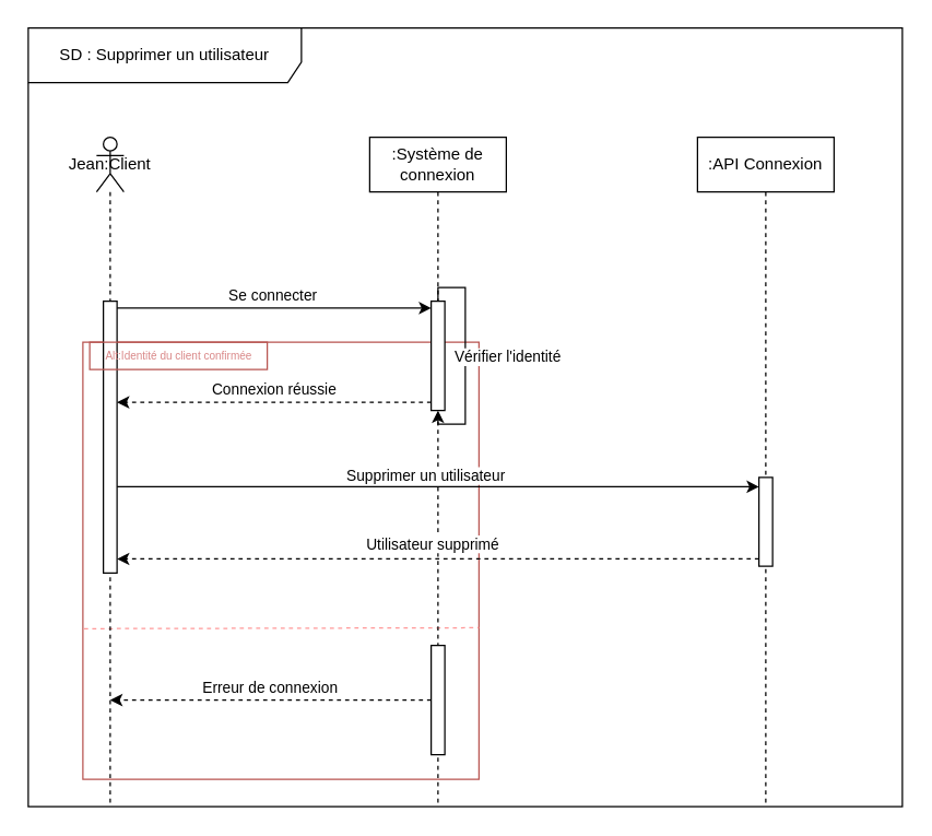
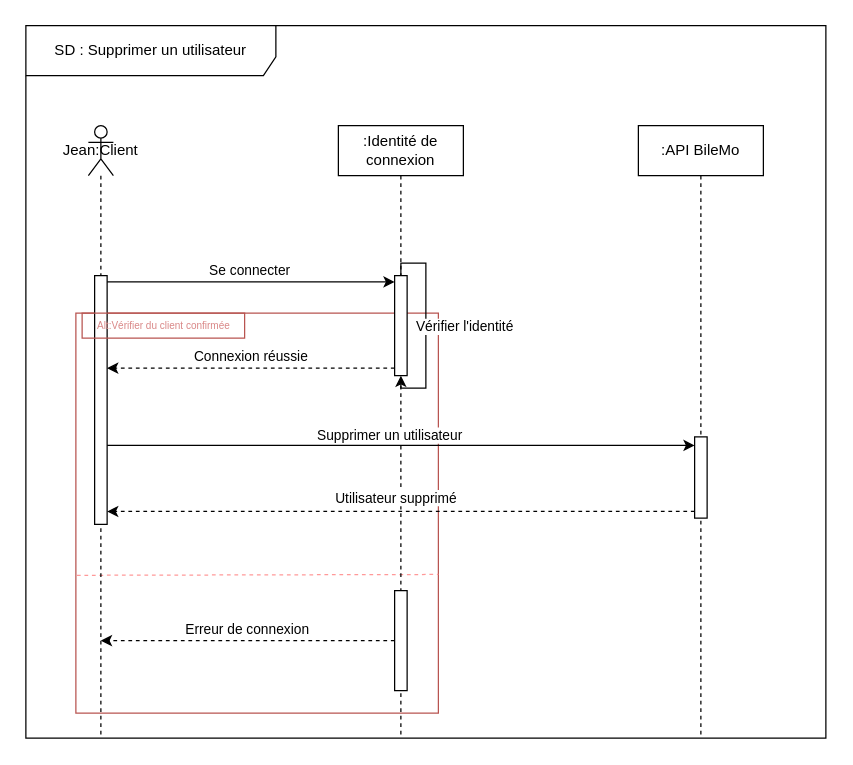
  <mxCell id="0" />
  <mxCell id="1" parent="0" />
  <mxCell id="2" value="" style="rounded=0;whiteSpace=wrap;html=1;fillColor=none;strokeColor=#b85450;" parent="1" vertex="1"><mxGeometry x="60" y="250" width="290" height="320" as="geometry" /></mxCell>
  <mxCell id="3" value="" style="endArrow=none;endSize=12;dashed=1;html=1;rounded=0;exitX=0.004;exitY=0.861;exitDx=0;exitDy=0;exitPerimeter=0;strokeColor=#FF9999;endFill=0;entryX=1;entryY=0.821;entryDx=0;entryDy=0;entryPerimeter=0;" parent="1" edge="1"><mxGeometry width="160" relative="1" as="geometry"><mxPoint x="60.84" y="459.755" as="sourcePoint" /><mxPoint x="350" y="459.075" as="targetPoint" /></mxGeometry></mxCell>
  <mxCell id="4" value="SD : Supprimer un utilisateur" style="shape=umlFrame;whiteSpace=wrap;html=1;pointerEvents=0;width=200;height=40;" parent="1" vertex="1"><mxGeometry x="20" y="20" width="640" height="570" as="geometry" /></mxCell>
  <mxCell id="5" value="Jean:Client" style="shape=umlLifeline;perimeter=lifelinePerimeter;whiteSpace=wrap;html=1;container=1;dropTarget=0;collapsible=0;recursiveResize=0;outlineConnect=0;portConstraint=eastwest;newEdgeStyle={&quot;curved&quot;:0,&quot;rounded&quot;:0};participant=umlActor;size=40;" parent="1" vertex="1"><mxGeometry x="70" y="100" width="20" height="490" as="geometry" /></mxCell>
  <mxCell id="6" value="" style="html=1;points=[[0,0,0,0,5],[0,1,0,0,-5],[1,0,0,0,5],[1,1,0,0,-5]];perimeter=orthogonalPerimeter;outlineConnect=0;targetShapes=umlLifeline;portConstraint=eastwest;newEdgeStyle={&quot;curved&quot;:0,&quot;rounded&quot;:0};" parent="5" vertex="1"><mxGeometry x="5" y="120" width="10" height="199" as="geometry" /></mxCell>
- <mxCell id="7" value=":Système de connexion" style="shape=umlLifeline;perimeter=lifelinePerimeter;whiteSpace=wrap;html=1;container=1;dropTarget=0;collapsible=0;recursiveResize=0;outlineConnect=0;portConstraint=eastwest;newEdgeStyle={&quot;curved&quot;:0,&quot;rounded&quot;:0};" parent="1" vertex="1"><mxGeometry x="270" y="100" width="100" height="490" as="geometry" /></mxCell>
+ <mxCell id="7" value=":Identité de connexion" style="shape=umlLifeline;perimeter=lifelinePerimeter;whiteSpace=wrap;html=1;container=1;dropTarget=0;collapsible=0;recursiveResize=0;outlineConnect=0;portConstraint=eastwest;newEdgeStyle={&quot;curved&quot;:0,&quot;rounded&quot;:0};" parent="1" vertex="1"><mxGeometry x="270" y="100" width="100" height="490" as="geometry" /></mxCell>
  <mxCell id="8" value="" style="html=1;points=[[0,0,0,0,5],[0,1,0,0,-5],[1,0,0,0,5],[1,1,0,0,-5]];perimeter=orthogonalPerimeter;outlineConnect=0;targetShapes=umlLifeline;portConstraint=eastwest;newEdgeStyle={&quot;curved&quot;:0,&quot;rounded&quot;:0};" parent="7" vertex="1"><mxGeometry x="45" y="120" width="10" height="80" as="geometry" /></mxCell>
  <mxCell id="9" style="edgeStyle=orthogonalEdgeStyle;rounded=0;orthogonalLoop=1;jettySize=auto;html=1;curved=0;" parent="7" target="8" edge="1"><mxGeometry relative="1" as="geometry"><mxPoint x="50" y="120" as="sourcePoint" /><mxPoint x="55" y="208" as="targetPoint" /><Array as="points"><mxPoint x="50" y="110" /><mxPoint x="70" y="110" /><mxPoint x="70" y="210" /><mxPoint x="50" y="210" /></Array></mxGeometry></mxCell>
  <mxCell id="10" value="Vérifier l'identité" style="edgeLabel;html=1;align=center;verticalAlign=middle;resizable=0;points=[];" parent="9" vertex="1" connectable="0"><mxGeometry x="-0.037" relative="1" as="geometry"><mxPoint x="30" y="3" as="offset" /></mxGeometry></mxCell>
  <mxCell id="11" value="" style="html=1;points=[[0,0,0,0,5],[0,1,0,0,-5],[1,0,0,0,5],[1,1,0,0,-5]];perimeter=orthogonalPerimeter;outlineConnect=0;targetShapes=umlLifeline;portConstraint=eastwest;newEdgeStyle={&quot;curved&quot;:0,&quot;rounded&quot;:0};" parent="7" vertex="1"><mxGeometry x="45" y="372" width="10" height="80" as="geometry" /></mxCell>
- <mxCell id="12" value=":API Connexion" style="shape=umlLifeline;perimeter=lifelinePerimeter;whiteSpace=wrap;html=1;container=1;dropTarget=0;collapsible=0;recursiveResize=0;outlineConnect=0;portConstraint=eastwest;newEdgeStyle={&quot;curved&quot;:0,&quot;rounded&quot;:0};" parent="1" vertex="1"><mxGeometry x="510" y="100" width="100" height="490" as="geometry" /></mxCell>
+ <mxCell id="12" value=":API BileMo" style="shape=umlLifeline;perimeter=lifelinePerimeter;whiteSpace=wrap;html=1;container=1;dropTarget=0;collapsible=0;recursiveResize=0;outlineConnect=0;portConstraint=eastwest;newEdgeStyle={&quot;curved&quot;:0,&quot;rounded&quot;:0};" parent="1" vertex="1"><mxGeometry x="510" y="100" width="100" height="490" as="geometry" /></mxCell>
  <mxCell id="13" value="" style="html=1;points=[[0,0,0,0,5],[0,1,0,0,-5],[1,0,0,0,5],[1,1,0,0,-5]];perimeter=orthogonalPerimeter;outlineConnect=0;targetShapes=umlLifeline;portConstraint=eastwest;newEdgeStyle={&quot;curved&quot;:0,&quot;rounded&quot;:0};" parent="12" vertex="1"><mxGeometry x="45" y="249" width="10" height="65" as="geometry" /></mxCell>
  <mxCell id="14" style="rounded=0;orthogonalLoop=1;jettySize=auto;html=1;entryX=0;entryY=0;entryDx=0;entryDy=5;entryPerimeter=0;exitX=1;exitY=0;exitDx=0;exitDy=5;exitPerimeter=0;" parent="1" source="6" target="8" edge="1"><mxGeometry relative="1" as="geometry"><mxPoint x="90" y="210" as="sourcePoint" /><mxPoint x="235" y="210" as="targetPoint" /></mxGeometry></mxCell>
  <mxCell id="15" value="Se connecter" style="edgeLabel;html=1;align=center;verticalAlign=middle;resizable=0;points=[];" parent="14" vertex="1" connectable="0"><mxGeometry x="-0.017" y="-1" relative="1" as="geometry"><mxPoint y="-11" as="offset" /></mxGeometry></mxCell>
  <mxCell id="16" style="rounded=0;orthogonalLoop=1;jettySize=auto;html=1;exitX=0;exitY=1;exitDx=0;exitDy=-5;exitPerimeter=0;dashed=1;" parent="1" edge="1"><mxGeometry relative="1" as="geometry"><mxPoint x="315" y="294" as="sourcePoint" /><mxPoint x="85" y="294" as="targetPoint" /></mxGeometry></mxCell>
  <mxCell id="17" value="Connexion réussie" style="edgeLabel;html=1;align=center;verticalAlign=middle;resizable=0;points=[];" parent="16" vertex="1" connectable="0"><mxGeometry x="0.105" y="3" relative="1" as="geometry"><mxPoint x="11" y="-13" as="offset" /></mxGeometry></mxCell>
  <mxCell id="18" style="rounded=0;orthogonalLoop=1;jettySize=auto;html=1;" parent="1" edge="1"><mxGeometry relative="1" as="geometry"><mxPoint x="85" y="355.8" as="sourcePoint" /><mxPoint x="555" y="355.8" as="targetPoint" /></mxGeometry></mxCell>
  <mxCell id="19" value="Supprimer un utilisateur" style="edgeLabel;html=1;align=center;verticalAlign=middle;resizable=0;points=[];" parent="18" vertex="1" connectable="0"><mxGeometry x="-0.174" y="-2" relative="1" as="geometry"><mxPoint x="31" y="-10" as="offset" /></mxGeometry></mxCell>
  <mxCell id="20" style="rounded=0;orthogonalLoop=1;jettySize=auto;html=1;dashed=1;" parent="1" source="11" edge="1"><mxGeometry relative="1" as="geometry"><mxPoint x="230" y="512" as="sourcePoint" /><mxPoint x="80" y="512" as="targetPoint" /></mxGeometry></mxCell>
  <mxCell id="21" value="Erreur de connexion" style="edgeLabel;html=1;align=center;verticalAlign=middle;resizable=0;points=[];" parent="20" vertex="1" connectable="0"><mxGeometry x="0.105" y="3" relative="1" as="geometry"><mxPoint x="11" y="-13" as="offset" /></mxGeometry></mxCell>
  <mxCell id="22" style="rounded=0;orthogonalLoop=1;jettySize=auto;html=1;dashed=1;" parent="1" edge="1"><mxGeometry relative="1" as="geometry"><mxPoint x="555" y="408.66" as="sourcePoint" /><mxPoint x="85" y="408.66" as="targetPoint" /></mxGeometry></mxCell>
  <mxCell id="23" value="Utilisateur supprimé" style="edgeLabel;html=1;align=center;verticalAlign=middle;resizable=0;points=[];" parent="22" vertex="1" connectable="0"><mxGeometry x="0.485" y="-1" relative="1" as="geometry"><mxPoint x="109" y="-10" as="offset" /></mxGeometry></mxCell>
- <mxCell id="24" value="Alt:Identité du client confirmée" style="text;html=1;align=center;verticalAlign=middle;resizable=0;points=[];autosize=1;strokeColor=#b85450;fillColor=none;fontColor=#d98787;fontSize=8;" parent="1" vertex="1"><mxGeometry x="65" y="250" width="130" height="20" as="geometry" /></mxCell>
+ <mxCell id="24" value="Alt:Vérifier du client confirmée" style="text;html=1;align=center;verticalAlign=middle;resizable=0;points=[];autosize=1;strokeColor=#b85450;fillColor=none;fontColor=#d98787;fontSize=8;" parent="1" vertex="1"><mxGeometry x="65" y="250" width="130" height="20" as="geometry" /></mxCell>
